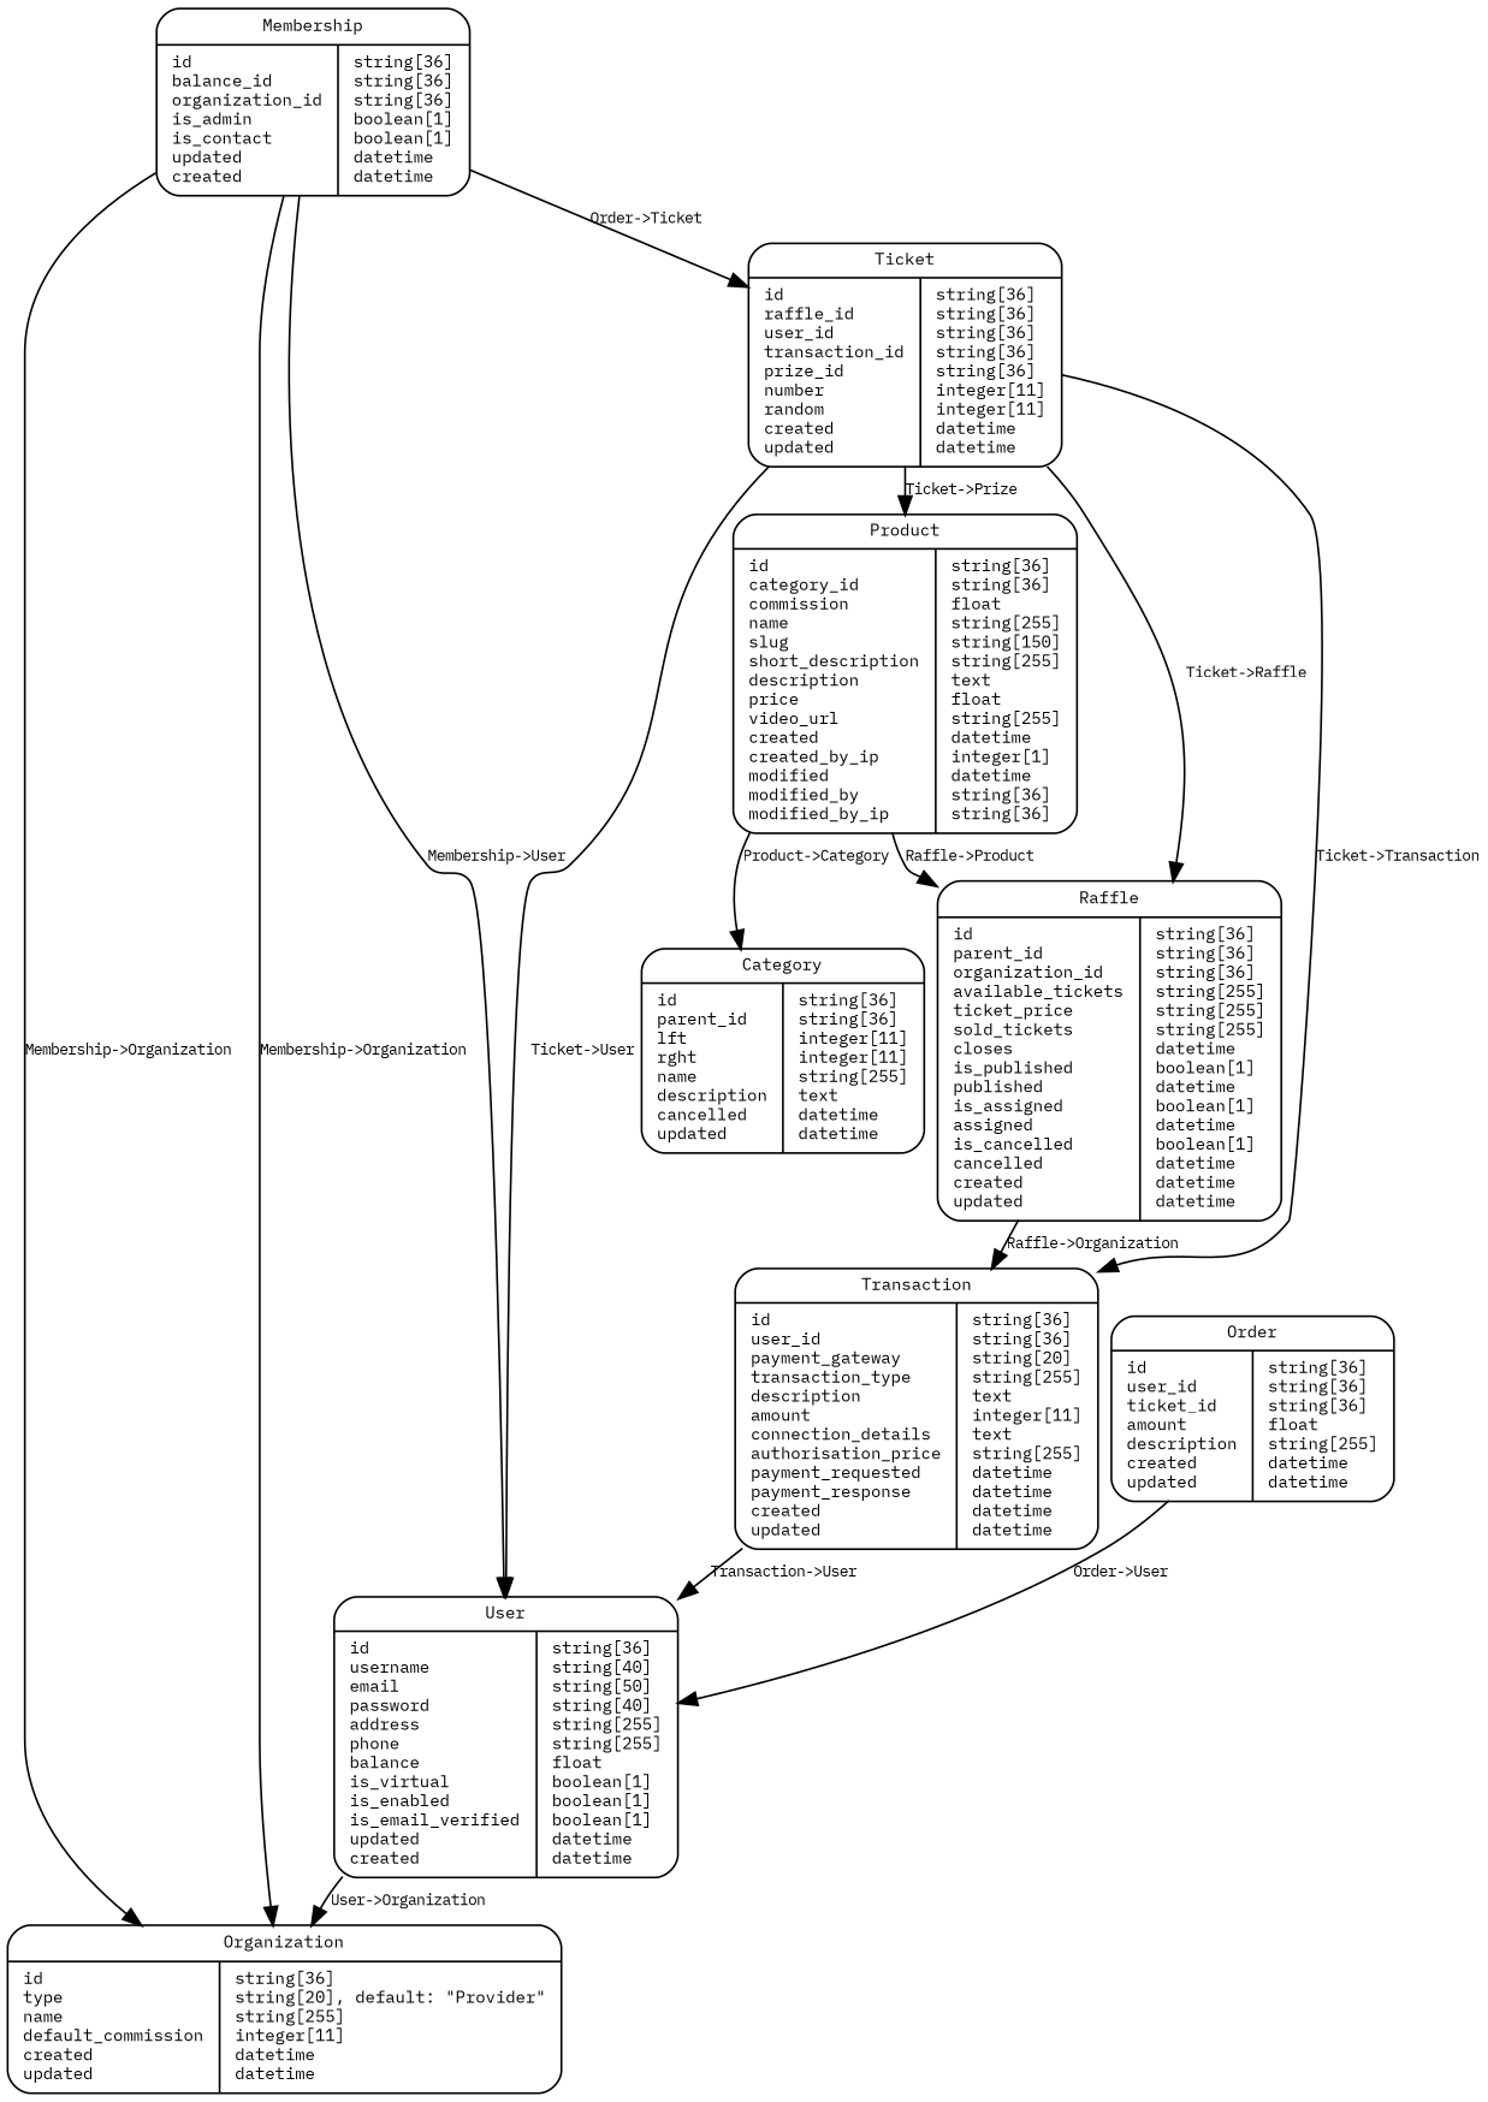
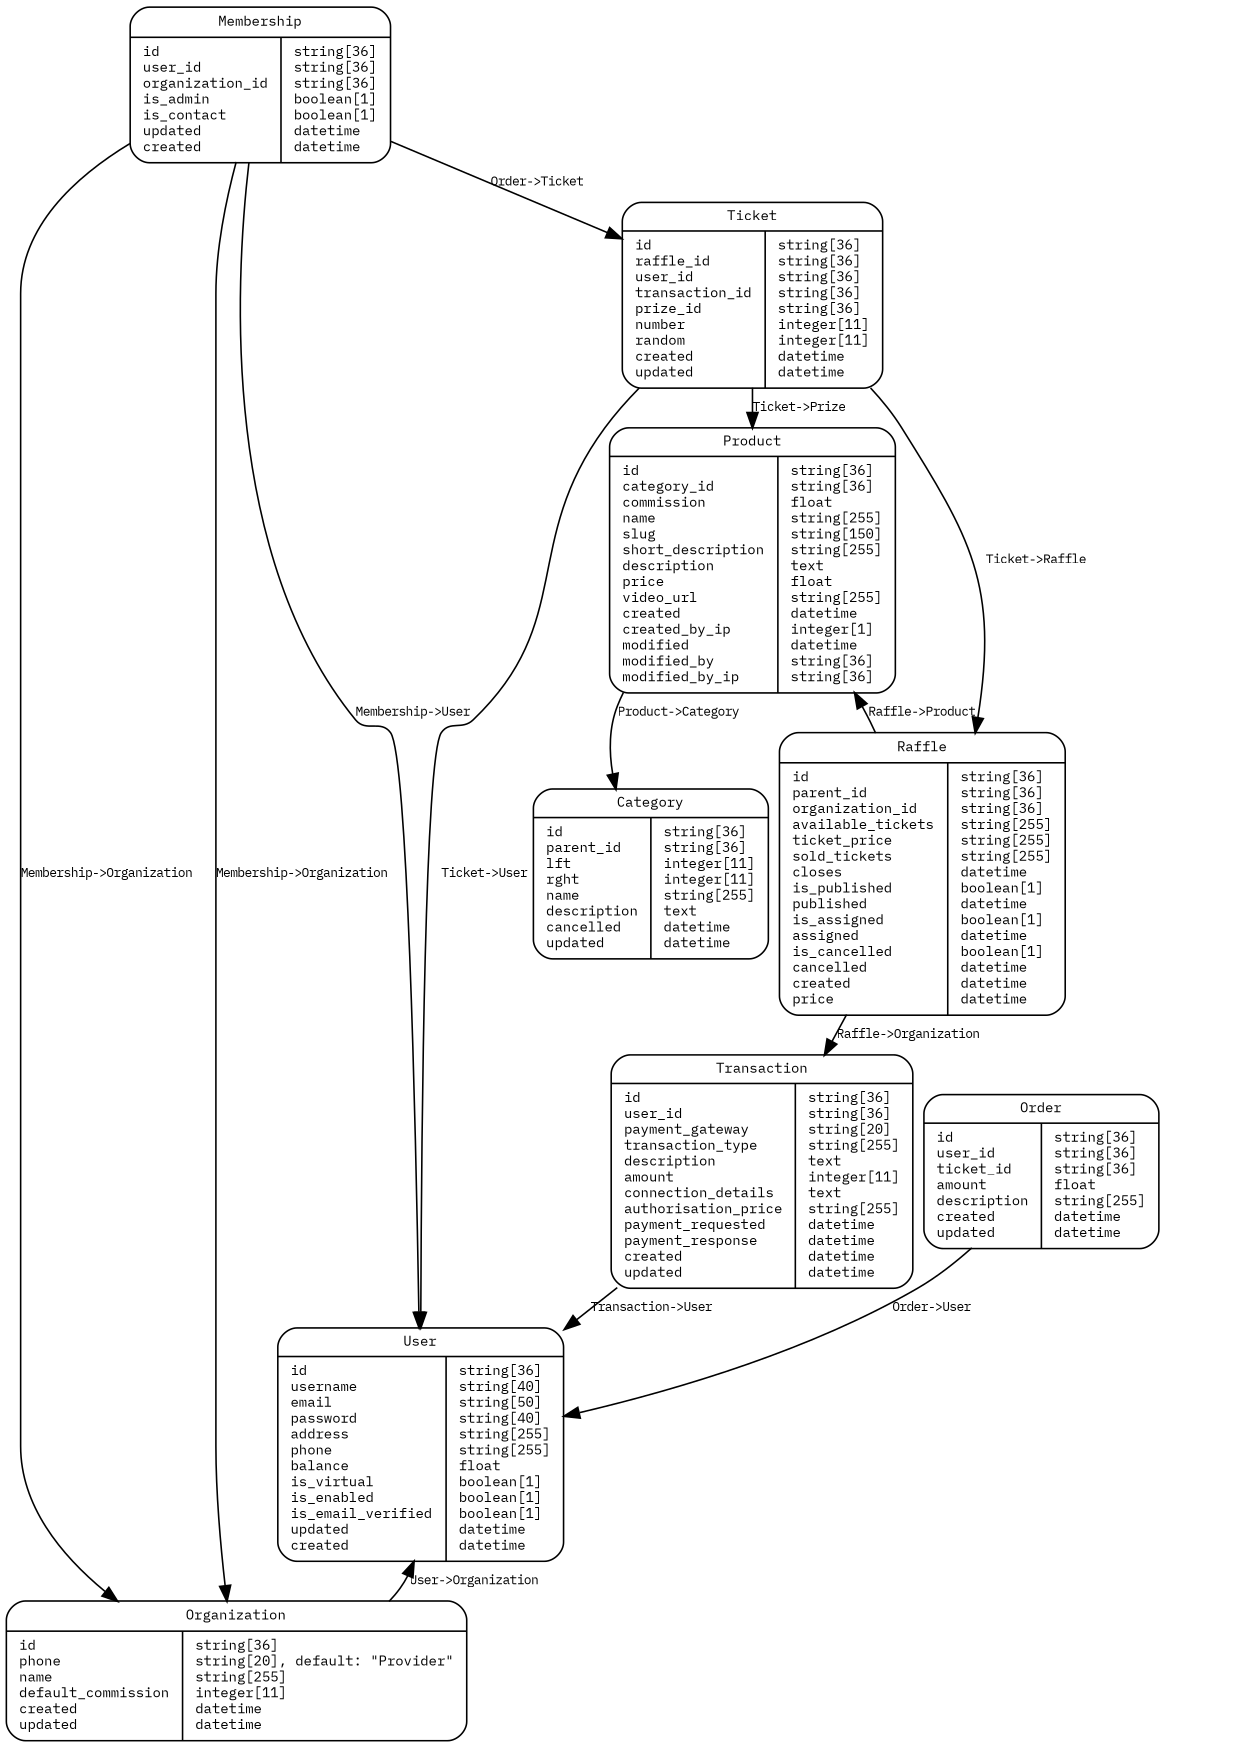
  digraph {
    fontname="IBM Plex Mono"
    nodesep=0.1
    ranksep=0.1
    splines=true
    node [fontname="IBM Plex Mono" fontsize=9 shape=Mrecord]
    edge [fontname="IBM Plex Mono" fontsize=8]
    n1 [label="{<0> Category|{<f0> id\lparent_id\llft\lrght\lname\ldescription\lcancelled\lupdated\l|<f1> string[36]\lstring[36]\linteger[11]\linteger[11]\lstring[255]\ltext\ldatetime\ldatetime\l}}"]
-   n2 [label="{<0> Membership|{<f0> id\lbalance_id\lorganization_id\lis_admin\lis_contact\lupdated\lcreated\l|<f1> string[36]\lstring[36]\lstring[36]\lboolean[1]\lboolean[1]\ldatetime\ldatetime\l}}"]
-   n3 [label="{<0> Organization|{<f0> id\ltype\lname\ldefault_commission\lcreated\lupdated\l|<f1> string[36]\lstring[20], default: \"Provider\"\lstring[255]\linteger[11]\ldatetime\ldatetime\l}}"]
+   n2 [label="{<0> Membership|{<f0> id\luser_id\lorganization_id\lis_admin\lis_contact\lupdated\lcreated\l|<f1> string[36]\lstring[36]\lstring[36]\lboolean[1]\lboolean[1]\ldatetime\ldatetime\l}}"]
+   n3 [label="{<0> Organization|{<f0> id\lphone\lname\ldefault_commission\lcreated\lupdated\l|<f1> string[36]\lstring[20], default: \"Provider\"\lstring[255]\linteger[11]\ldatetime\ldatetime\l}}"]
    n4 [label="{<0> User|{<f0> id\lusername\lemail\lpassword\laddress\lphone\lbalance\lis_virtual\lis_enabled\lis_email_verified\lupdated\lcreated\l|<f1> string[36]\lstring[40]\lstring[50]\lstring[40]\lstring[255]\lstring[255]\lfloat\lboolean[1]\lboolean[1]\lboolean[1]\ldatetime\ldatetime\l}}"]
    n5 [label="{<0> Ticket|{<f0> id\lraffle_id\luser_id\ltransaction_id\lprize_id\lnumber\lrandom\lcreated\lupdated\l|<f1> string[36]\lstring[36]\lstring[36]\lstring[36]\lstring[36]\linteger[11]\linteger[11]\ldatetime\ldatetime\l}}"]
    n6 [label="{<0> Order|{<f0> id\luser_id\lticket_id\lamount\ldescription\lcreated\lupdated\l|<f1> string[36]\lstring[36]\lstring[36]\lfloat\lstring[255]\ldatetime\ldatetime\l}}"]
    n7 [label="{<0> Product|{<f0> id\lcategory_id\lcommission\lname\lslug\lshort_description\ldescription\lprice\lvideo_url\lcreated\lcreated_by_ip\lmodified\lmodified_by\lmodified_by_ip\l|<f1> string[36]\lstring[36]\lfloat\lstring[255]\lstring[150]\lstring[255]\ltext\lfloat\lstring[255]\ldatetime\linteger[1]\ldatetime\lstring[36]\lstring[36]\l}}"]
-   n8 [label="{<0> Raffle|{<f0> id\lparent_id\lorganization_id\lavailable_tickets\lticket_price\lsold_tickets\lcloses\lis_published\lpublished\lis_assigned\lassigned\lis_cancelled\lcancelled\lcreated\lupdated\l|<f1> string[36]\lstring[36]\lstring[36]\lstring[255]\lstring[255]\lstring[255]\ldatetime\lboolean[1]\ldatetime\lboolean[1]\ldatetime\lboolean[1]\ldatetime\ldatetime\ldatetime\l}}"]
+   n8 [label="{<0> Raffle|{<f0> id\lparent_id\lorganization_id\lavailable_tickets\lticket_price\lsold_tickets\lcloses\lis_published\lpublished\lis_assigned\lassigned\lis_cancelled\lcancelled\lcreated\lprice\l|<f1> string[36]\lstring[36]\lstring[36]\lstring[255]\lstring[255]\lstring[255]\ldatetime\lboolean[1]\ldatetime\lboolean[1]\ldatetime\lboolean[1]\ldatetime\ldatetime\ldatetime\l}}"]
    n9 [label="{<0> Transaction|{<f0> id\luser_id\lpayment_gateway\ltransaction_type\ldescription\lamount\lconnection_details\lauthorisation_price\lpayment_requested\lpayment_response\lcreated\lupdated\l|<f1> string[36]\lstring[36]\lstring[20]\lstring[255]\ltext\linteger[11]\ltext\lstring[255]\ldatetime\ldatetime\ldatetime\ldatetime\l}}"]
    n2 -> n3 [label="Membership->Organization"]
    n2 -> n3 [label="Membership->Organization"]
    n2 -> n4 [label="Membership->User"]
    n2 -> n5 [label="Order->Ticket"]
-   n4 -> n3 [label="User->Organization"]
+   n3 -> n4 [label="User->Organization"]
    n5 -> n4 [label="Ticket->User"]
    n5 -> n7 [label="Ticket->Prize"]
    n5 -> n8 [label="Ticket->Raffle"]
-   n5 -> n9 [label="Ticket->Transaction"]
    n6 -> n4 [label="Order->User"]
    n7 -> n1 [label="Product->Category"]
-   n7 -> n8 [label="Raffle->Product"]
+   n8 -> n7 [label="Raffle->Product"]
    n8 -> n9 [label="Raffle->Organization"]
    n9 -> n4 [label="Transaction->User"]
  }
